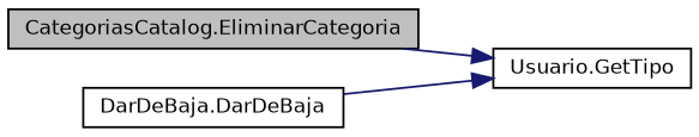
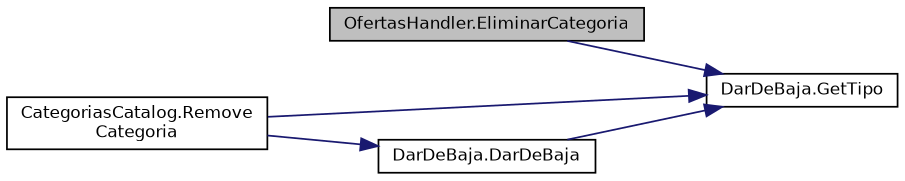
  digraph {
    rankdir=LR
    node [color=black fillcolor=white fontname=Helvetica fontsize=10 shape=record style=filled]
    edge [color=midnightblue fontname=Helvetica fontsize=10 labelfontname=Helvetica labelfontsize=10 style=solid]
-   n1 [fillcolor=grey75 fontcolor=black height=0.2 label="CategoriasCatalog.EliminarCategoria" width=0.4]
-   n2 [height=0.2 label="Usuario.GetTipo" width=0.4]
+   n1 [fillcolor=grey75 fontcolor=black height=0.2 label="OfertasHandler.EliminarCategoria" width=0.4]
+   n2 [height=0.2 label="DarDeBaja.GetTipo" width=0.4]
+   n3 [height=0.2 label="CategoriasCatalog.Remove\lCategoria" width=0.4]
    n4 [height=0.2 label="DarDeBaja.DarDeBaja" width=0.4]
    n1 -> n2
+   n3 -> n2
+   n3 -> n4
    n4 -> n2
  }
